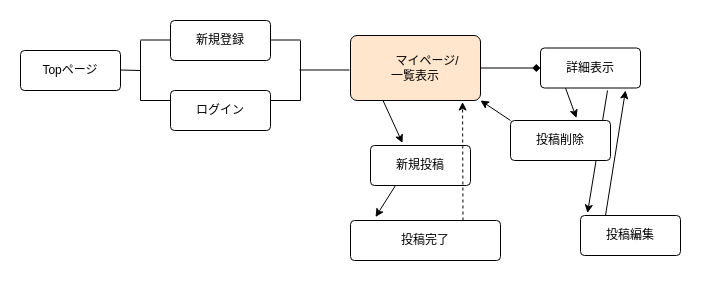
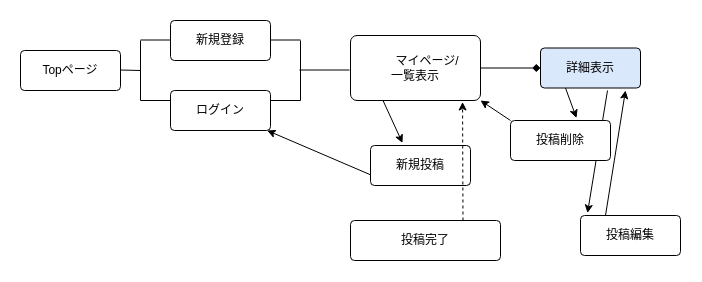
  <mxCell id="0" />
  <mxCell id="1" parent="0" />
  <mxCell id="2" value="Topページ" style="rounded=1;arcSize=10;whiteSpace=wrap;html=1;align=center;" vertex="1" parent="1"><mxGeometry x="20" y="50" width="100" height="40" as="geometry" /></mxCell>
  <mxCell id="3" value="ログイン" style="rounded=1;arcSize=10;whiteSpace=wrap;html=1;align=center;" vertex="1" parent="1"><mxGeometry x="170" y="90" width="100" height="40" as="geometry" /></mxCell>
  <mxCell id="4" style="edgeStyle=none;html=1;exitX=1;exitY=0.5;exitDx=0;exitDy=0;entryX=0;entryY=0.5;entryDx=0;entryDy=0;endArrow=diamond;" edge="1" parent="1" source="6" target="14"><mxGeometry relative="1" as="geometry" /></mxCell>
  <mxCell id="5" style="edgeStyle=none;html=1;exitX=0.25;exitY=1;exitDx=0;exitDy=0;entryX=0.32;entryY=-0.062;entryDx=0;entryDy=0;entryPerimeter=0;" edge="1" parent="1" source="6" target="9"><mxGeometry relative="1" as="geometry" /></mxCell>
- <mxCell id="6" value="　　マイページ/　　　　一覧表示" style="rounded=1;arcSize=10;whiteSpace=wrap;html=1;align=center;fillColor=#ffe6cc;" vertex="1" parent="1"><mxGeometry x="350" y="35" width="130" height="65" as="geometry" /></mxCell>
+ <mxCell id="6" value="　　マイページ/　　　　一覧表示" style="rounded=1;arcSize=10;whiteSpace=wrap;html=1;align=center;" vertex="1" parent="1"><mxGeometry x="350" y="35" width="130" height="65" as="geometry" /></mxCell>
  <mxCell id="7" value="新規登録" style="rounded=1;arcSize=10;whiteSpace=wrap;html=1;align=center;" vertex="1" parent="1"><mxGeometry x="170" y="20" width="100" height="40" as="geometry" /></mxCell>
- <mxCell id="8" style="edgeStyle=none;html=1;exitX=0.25;exitY=1;exitDx=0;exitDy=0;entryX=0.167;entryY=-0.087;entryDx=0;entryDy=0;entryPerimeter=0;" edge="1" parent="1" source="9" target="11"><mxGeometry relative="1" as="geometry" /></mxCell>
+ <mxCell id="8" style="edgeStyle=none;html=1;exitX=0.25;exitY=1;exitDx=0;exitDy=0;" edge="1" parent="1" source="9" target="3"><mxGeometry relative="1" as="geometry" /></mxCell>
  <mxCell id="9" value="新規投稿" style="rounded=1;arcSize=10;whiteSpace=wrap;html=1;align=center;" vertex="1" parent="1"><mxGeometry x="370" y="145" width="100" height="40" as="geometry" /></mxCell>
  <mxCell id="10" style="edgeStyle=none;html=1;exitX=0.75;exitY=0;exitDx=0;exitDy=0;entryX=0.862;entryY=1.023;entryDx=0;entryDy=0;entryPerimeter=0;dashed=1;" edge="1" parent="1" source="11" target="6"><mxGeometry relative="1" as="geometry" /></mxCell>
  <mxCell id="11" value="投稿完了" style="rounded=1;arcSize=10;whiteSpace=wrap;html=1;align=center;" vertex="1" parent="1"><mxGeometry x="350" y="220" width="150" height="40" as="geometry" /></mxCell>
  <mxCell id="12" style="edgeStyle=none;html=1;exitX=0.25;exitY=1;exitDx=0;exitDy=0;entryX=0.66;entryY=-0.062;entryDx=0;entryDy=0;entryPerimeter=0;" edge="1" parent="1" source="14" target="16"><mxGeometry relative="1" as="geometry" /></mxCell>
  <mxCell id="13" style="edgeStyle=none;html=1;entryX=0.07;entryY=-0.062;entryDx=0;entryDy=0;entryPerimeter=0;" edge="1" parent="1" target="18"><mxGeometry relative="1" as="geometry"><mxPoint x="607" y="90" as="sourcePoint" /></mxGeometry></mxCell>
- <mxCell id="14" value="詳細表示" style="rounded=1;arcSize=10;whiteSpace=wrap;html=1;align=center;" vertex="1" parent="1"><mxGeometry x="540" y="47.5" width="100" height="40" as="geometry" /></mxCell>
+ <mxCell id="14" value="詳細表示" style="rounded=1;arcSize=10;whiteSpace=wrap;html=1;align=center;fillColor=#dae8fc;" vertex="1" parent="1"><mxGeometry x="540" y="47.5" width="100" height="40" as="geometry" /></mxCell>
  <mxCell id="15" style="edgeStyle=none;html=1;exitX=0;exitY=0;exitDx=0;exitDy=0;entryX=1;entryY=1;entryDx=0;entryDy=0;" edge="1" parent="1" source="16" target="6"><mxGeometry relative="1" as="geometry" /></mxCell>
  <mxCell id="16" value="投稿削除" style="rounded=1;arcSize=10;whiteSpace=wrap;html=1;align=center;" vertex="1" parent="1"><mxGeometry x="510" y="120" width="100" height="40" as="geometry" /></mxCell>
  <mxCell id="17" style="edgeStyle=none;html=1;exitX=0.25;exitY=0;exitDx=0;exitDy=0;" edge="1" parent="1" source="18"><mxGeometry relative="1" as="geometry"><mxPoint x="625" y="90" as="targetPoint" /></mxGeometry></mxCell>
  <mxCell id="18" value="投稿編集" style="rounded=1;arcSize=10;whiteSpace=wrap;html=1;align=center;" vertex="1" parent="1"><mxGeometry x="580" y="215" width="100" height="40" as="geometry" /></mxCell>
  <mxCell id="19" value="" style="endArrow=none;html=1;rounded=0;" edge="1" parent="1"><mxGeometry relative="1" as="geometry"><mxPoint x="120" y="69.5" as="sourcePoint" /><mxPoint x="140" y="70" as="targetPoint" /></mxGeometry></mxCell>
  <mxCell id="20" value="" style="endArrow=none;html=1;rounded=0;" edge="1" parent="1"><mxGeometry relative="1" as="geometry"><mxPoint x="140" y="100" as="sourcePoint" /><mxPoint x="140" y="40" as="targetPoint" /></mxGeometry></mxCell>
  <mxCell id="21" value="" style="endArrow=none;html=1;rounded=0;" edge="1" parent="1"><mxGeometry relative="1" as="geometry"><mxPoint x="140" y="39.5" as="sourcePoint" /><mxPoint x="170" y="39.5" as="targetPoint" /></mxGeometry></mxCell>
  <mxCell id="22" value="" style="endArrow=none;html=1;rounded=0;" edge="1" parent="1"><mxGeometry relative="1" as="geometry"><mxPoint x="140" y="100" as="sourcePoint" /><mxPoint x="170" y="100" as="targetPoint" /></mxGeometry></mxCell>
  <mxCell id="23" value="" style="endArrow=none;html=1;rounded=0;" edge="1" parent="1"><mxGeometry relative="1" as="geometry"><mxPoint x="270" y="39.5" as="sourcePoint" /><mxPoint x="300" y="39.5" as="targetPoint" /></mxGeometry></mxCell>
  <mxCell id="24" value="" style="endArrow=none;html=1;rounded=0;" edge="1" parent="1"><mxGeometry relative="1" as="geometry"><mxPoint x="270" y="100" as="sourcePoint" /><mxPoint x="300" y="100" as="targetPoint" /></mxGeometry></mxCell>
  <mxCell id="25" value="" style="endArrow=none;html=1;rounded=0;" edge="1" parent="1"><mxGeometry relative="1" as="geometry"><mxPoint x="300" y="100" as="sourcePoint" /><mxPoint x="300" y="40" as="targetPoint" /></mxGeometry></mxCell>
  <mxCell id="26" value="" style="endArrow=none;html=1;rounded=0;" edge="1" parent="1"><mxGeometry relative="1" as="geometry"><mxPoint x="299" y="69.5" as="sourcePoint" /><mxPoint x="349" y="69.5" as="targetPoint" /></mxGeometry></mxCell>
